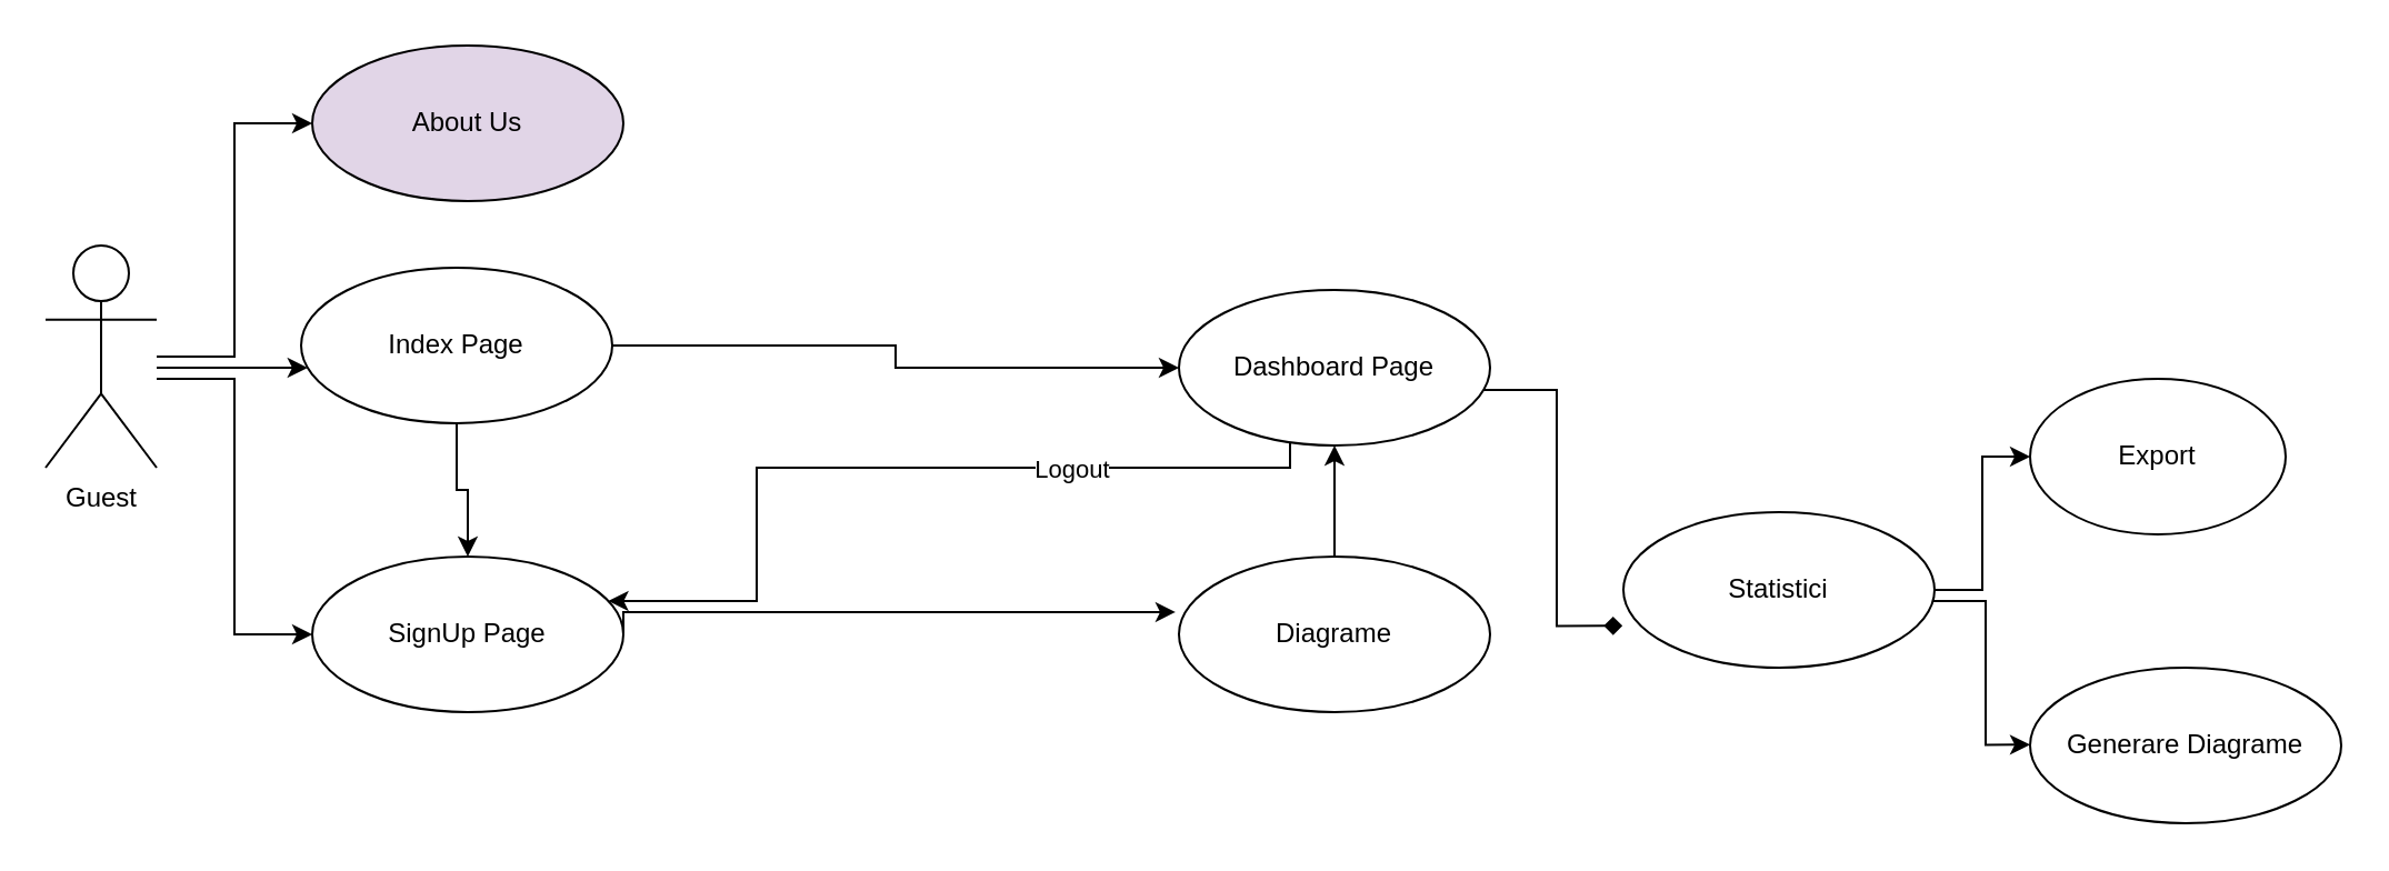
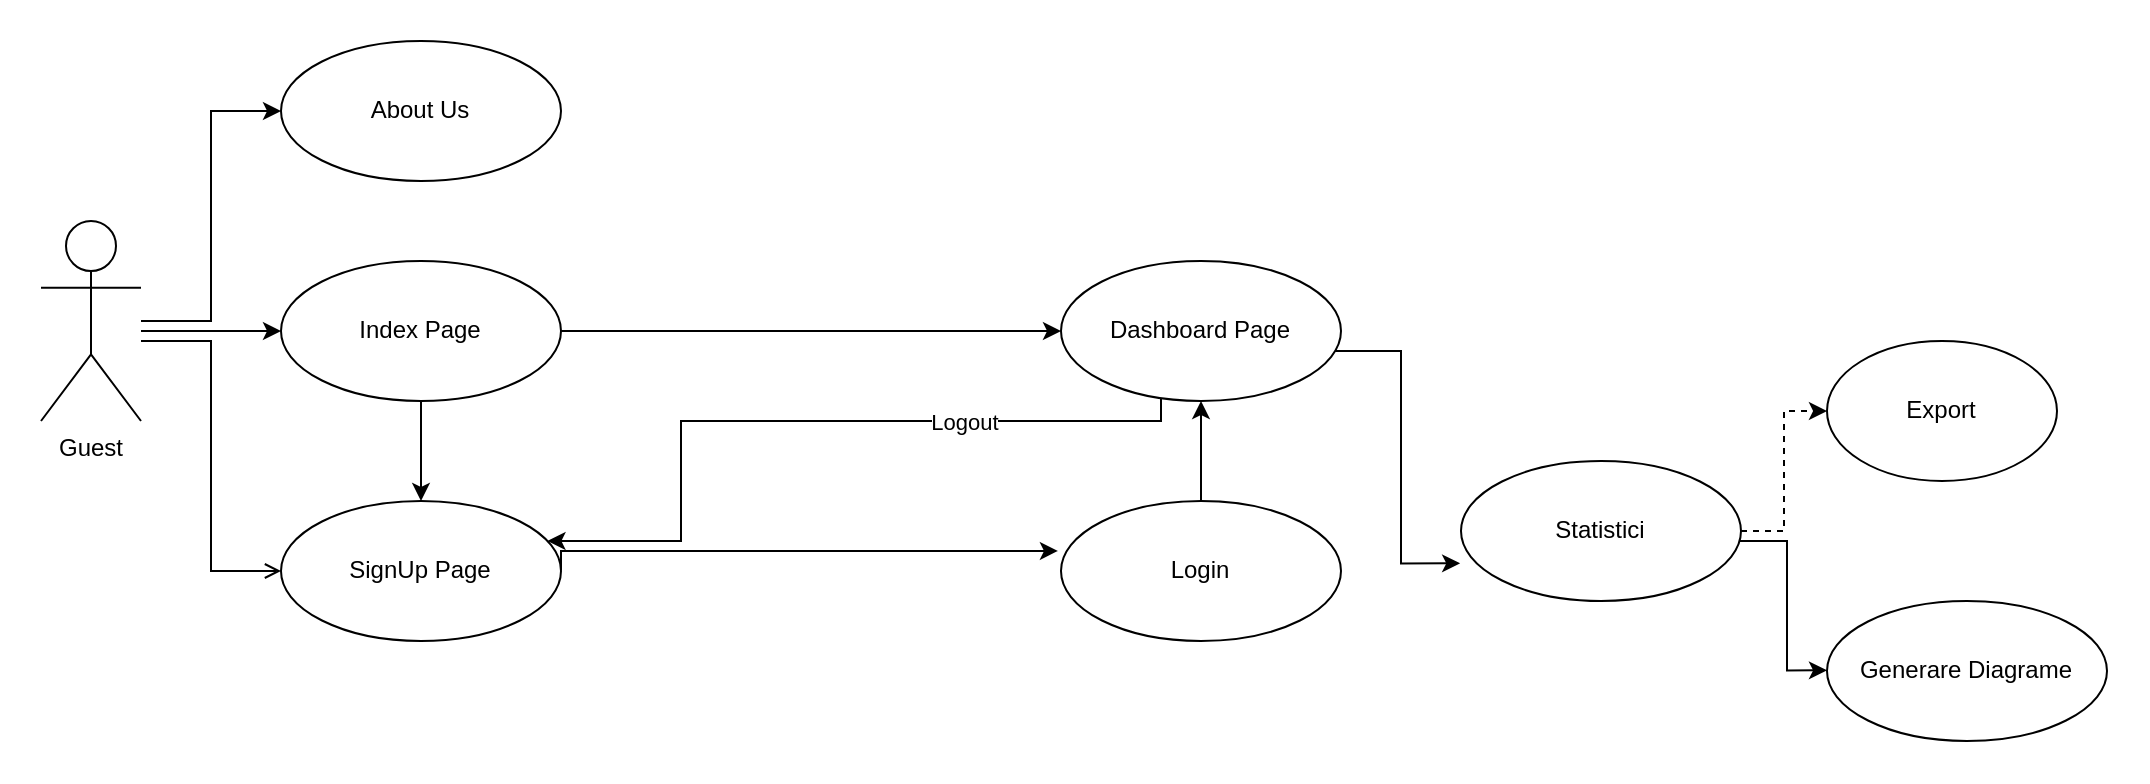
  <mxCell id="0" />
  <mxCell id="1" parent="0" />
  <mxCell id="2" value="" style="edgeStyle=orthogonalEdgeStyle;rounded=0;orthogonalLoop=1;jettySize=auto;html=1;" edge="1" parent="1" source="5" target="8"><mxGeometry relative="1" as="geometry"><Array as="points"><mxPoint x="80" y="165" /><mxPoint x="80" y="165" /></Array></mxGeometry></mxCell>
  <mxCell id="3" style="edgeStyle=orthogonalEdgeStyle;rounded=0;orthogonalLoop=1;jettySize=auto;html=1;entryX=0;entryY=0.5;entryDx=0;entryDy=0;" edge="1" parent="1" source="5" target="12"><mxGeometry relative="1" as="geometry" /></mxCell>
- <mxCell id="4" style="edgeStyle=orthogonalEdgeStyle;rounded=0;orthogonalLoop=1;jettySize=auto;html=1;entryX=0;entryY=0.5;entryDx=0;entryDy=0;" edge="1" parent="1" source="5" target="19"><mxGeometry relative="1" as="geometry"><Array as="points"><mxPoint x="105" y="170" /><mxPoint x="105" y="285" /></Array></mxGeometry></mxCell>
+ <mxCell id="4" style="edgeStyle=orthogonalEdgeStyle;rounded=0;orthogonalLoop=1;jettySize=auto;html=1;entryX=0;entryY=0.5;entryDx=0;entryDy=0;endArrow=open;" edge="1" parent="1" source="5" target="19"><mxGeometry relative="1" as="geometry"><Array as="points"><mxPoint x="105" y="170" /><mxPoint x="105" y="285" /></Array></mxGeometry></mxCell>
  <mxCell id="5" value="&lt;div&gt;Guest&lt;/div&gt;" style="shape=umlActor;html=1;verticalLabelPosition=bottom;verticalAlign=top;align=center;" vertex="1" parent="1"><mxGeometry x="20" y="110" width="50" height="100" as="geometry" /></mxCell>
  <mxCell id="6" value="" style="edgeStyle=orthogonalEdgeStyle;rounded=0;orthogonalLoop=1;jettySize=auto;html=1;" edge="1" parent="1" source="8" target="11"><mxGeometry relative="1" as="geometry" /></mxCell>
  <mxCell id="7" value="" style="edgeStyle=orthogonalEdgeStyle;rounded=0;orthogonalLoop=1;jettySize=auto;html=1;" edge="1" parent="1" source="8" target="19"><mxGeometry relative="1" as="geometry" /></mxCell>
- <mxCell id="8" value="Index Page" style="ellipse;whiteSpace=wrap;html=1;" vertex="1" parent="1"><mxGeometry x="135" y="120" width="140" height="70" as="geometry" /></mxCell>
+ <mxCell id="8" value="Index Page" style="ellipse;whiteSpace=wrap;html=1;" vertex="1" parent="1"><mxGeometry x="140" y="130" width="140" height="70" as="geometry" /></mxCell>
  <mxCell id="9" style="edgeStyle=orthogonalEdgeStyle;rounded=0;orthogonalLoop=1;jettySize=auto;html=1;" edge="1" parent="1" source="11" target="19"><mxGeometry relative="1" as="geometry"><Array as="points"><mxPoint x="580" y="210" /><mxPoint x="340" y="210" /><mxPoint x="340" y="270" /></Array></mxGeometry></mxCell>
  <mxCell id="10" value="Logout" style="edgeLabel;html=1;align=center;verticalAlign=middle;resizable=0;points=[];" vertex="1" connectable="0" parent="9"><mxGeometry x="-0.418" relative="1" as="geometry"><mxPoint as="offset" /></mxGeometry></mxCell>
  <mxCell id="11" value="Dashboard Page" style="ellipse;whiteSpace=wrap;html=1;" vertex="1" parent="1"><mxGeometry x="530" y="130" width="140" height="70" as="geometry" /></mxCell>
- <mxCell id="12" value="About Us" style="ellipse;whiteSpace=wrap;html=1;fillColor=#e1d5e7;" vertex="1" parent="1"><mxGeometry x="140" y="20" width="140" height="70" as="geometry" /></mxCell>
- <mxCell id="13" style="edgeStyle=orthogonalEdgeStyle;rounded=0;orthogonalLoop=1;jettySize=auto;html=1;" edge="1" parent="1" source="14" target="15"><mxGeometry relative="1" as="geometry" /></mxCell>
+ <mxCell id="12" value="About Us" style="ellipse;whiteSpace=wrap;html=1;" vertex="1" parent="1"><mxGeometry x="140" y="20" width="140" height="70" as="geometry" /></mxCell>
+ <mxCell id="13" style="edgeStyle=orthogonalEdgeStyle;rounded=0;orthogonalLoop=1;jettySize=auto;html=1;dashed=1;" edge="1" parent="1" source="14" target="15"><mxGeometry relative="1" as="geometry" /></mxCell>
  <mxCell id="14" value="Statistici" style="ellipse;whiteSpace=wrap;html=1;" vertex="1" parent="1"><mxGeometry x="730" y="230" width="140" height="70" as="geometry" /></mxCell>
  <mxCell id="15" value="Export" style="ellipse;whiteSpace=wrap;html=1;" vertex="1" parent="1"><mxGeometry x="913" y="170" width="115" height="70" as="geometry" /></mxCell>
  <mxCell id="16" value="Generare Diagrame" style="ellipse;whiteSpace=wrap;html=1;" vertex="1" parent="1"><mxGeometry x="913" y="300" width="140" height="70" as="geometry" /></mxCell>
  <mxCell id="17" style="edgeStyle=orthogonalEdgeStyle;rounded=0;orthogonalLoop=1;jettySize=auto;html=1;entryX=0.009;entryY=0.357;entryDx=0;entryDy=0;entryPerimeter=0;" edge="1" parent="1" source="14"><mxGeometry relative="1" as="geometry"><mxPoint x="863" y="295" as="sourcePoint" /><mxPoint x="913" y="334.67" as="targetPoint" /><Array as="points"><mxPoint x="893" y="270" /><mxPoint x="893" y="335" /></Array></mxGeometry></mxCell>
  <mxCell id="18" style="edgeStyle=orthogonalEdgeStyle;rounded=0;orthogonalLoop=1;jettySize=auto;html=1;entryX=-0.011;entryY=0.357;entryDx=0;entryDy=0;entryPerimeter=0;" edge="1" parent="1" target="21"><mxGeometry relative="1" as="geometry"><mxPoint x="280" y="284.5" as="sourcePoint" /><mxPoint x="480" y="285" as="targetPoint" /><Array as="points"><mxPoint x="280" y="275" /></Array></mxGeometry></mxCell>
  <mxCell id="19" value="SignUp Page" style="ellipse;whiteSpace=wrap;html=1;" vertex="1" parent="1"><mxGeometry x="140" y="250" width="140" height="70" as="geometry" /></mxCell>
  <mxCell id="20" value="" style="edgeStyle=orthogonalEdgeStyle;rounded=0;orthogonalLoop=1;jettySize=auto;html=1;" edge="1" parent="1" source="21" target="11"><mxGeometry relative="1" as="geometry" /></mxCell>
- <mxCell id="21" value="Diagrame" style="ellipse;whiteSpace=wrap;html=1;" vertex="1" parent="1"><mxGeometry x="530" y="250" width="140" height="70" as="geometry" /></mxCell>
- <mxCell id="22" style="edgeStyle=orthogonalEdgeStyle;rounded=0;orthogonalLoop=1;jettySize=auto;html=1;entryX=-0.003;entryY=0.731;entryDx=0;entryDy=0;entryPerimeter=0;endArrow=diamond;" edge="1" parent="1" source="11" target="14"><mxGeometry relative="1" as="geometry"><Array as="points"><mxPoint x="700" y="175" /><mxPoint x="700" y="281" /></Array></mxGeometry></mxCell>
+ <mxCell id="21" value="Login" style="ellipse;whiteSpace=wrap;html=1;" vertex="1" parent="1"><mxGeometry x="530" y="250" width="140" height="70" as="geometry" /></mxCell>
+ <mxCell id="22" style="edgeStyle=orthogonalEdgeStyle;rounded=0;orthogonalLoop=1;jettySize=auto;html=1;entryX=-0.003;entryY=0.731;entryDx=0;entryDy=0;entryPerimeter=0;" edge="1" parent="1" source="11" target="14"><mxGeometry relative="1" as="geometry"><Array as="points"><mxPoint x="700" y="175" /><mxPoint x="700" y="281" /></Array></mxGeometry></mxCell>
